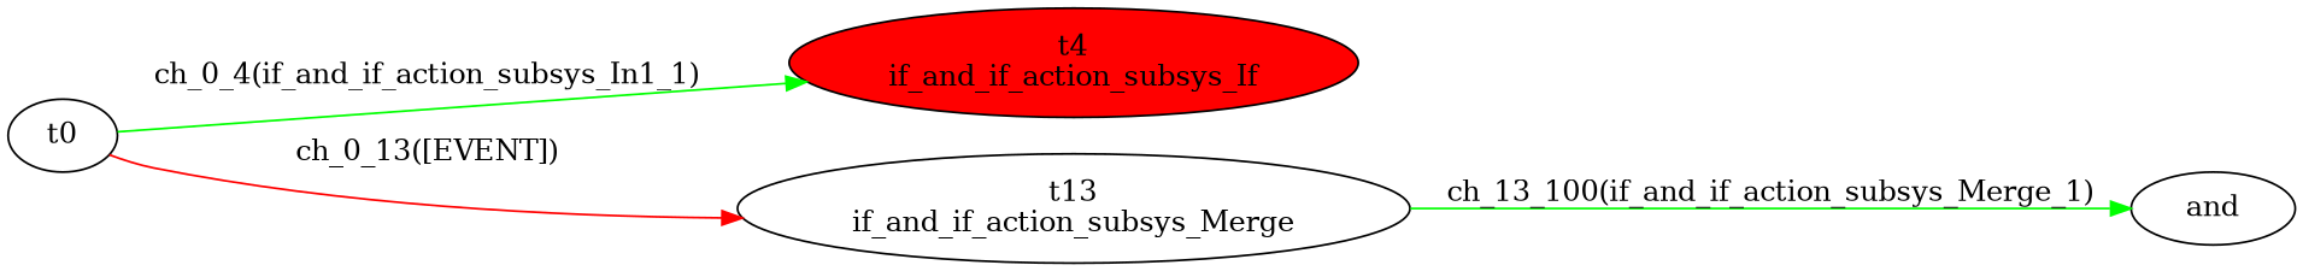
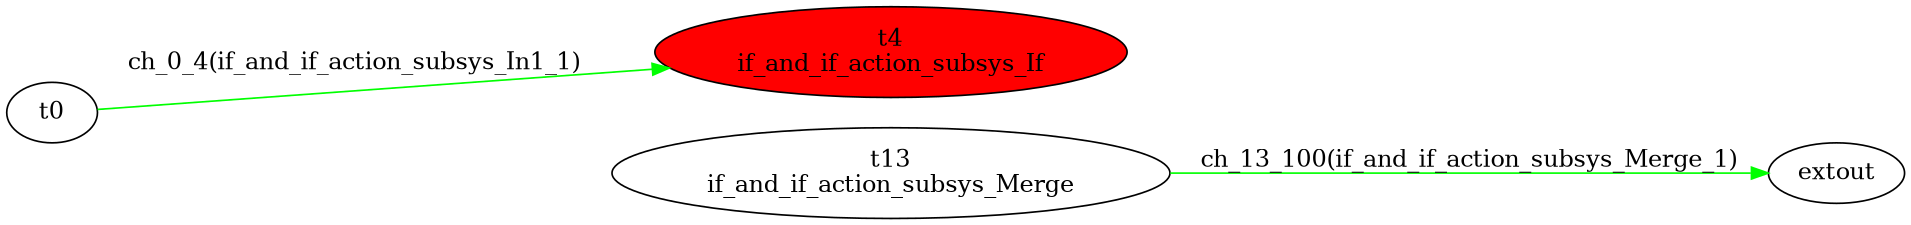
  digraph {
    rankdir=LR
    edge [color=green]
    n1 [fillcolor=red label="t4\nif_and_if_action_subsys_If" style=filled]
    t0
    n3 [label="t13\nif_and_if_action_subsys_Merge"]
-   n4 [label=and]
+   n4 [label=extout]
    t0 -> n1 [label="ch_0_4(if_and_if_action_subsys_In1_1)"]
-   t0 -> n3 [color=red label="ch_0_13([EVENT])"]
    n3 -> n4 [label="ch_13_100(if_and_if_action_subsys_Merge_1)"]
  }
